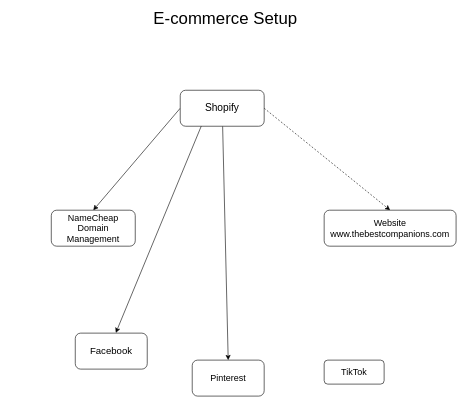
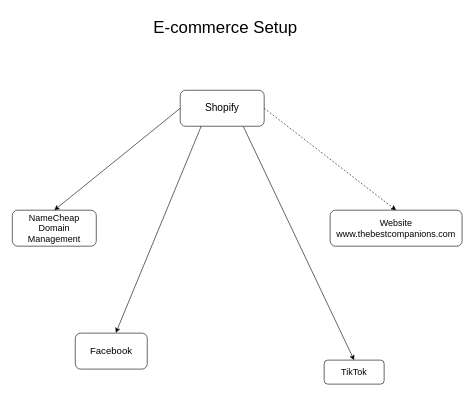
  <mxCell id="0" />
  <mxCell id="1" parent="0" />
  <mxCell id="2" value="" style="group" vertex="1" connectable="0" parent="1"><mxGeometry x="20" y="150" width="750" height="510" as="geometry" /></mxCell>
  <mxCell id="3" style="rounded=0;orthogonalLoop=1;jettySize=auto;html=1;entryX=0.5;entryY=0;entryDx=0;entryDy=0;exitX=0;exitY=0.5;exitDx=0;exitDy=0;" edge="1" parent="2" source="7" target="8"><mxGeometry relative="1" as="geometry" /></mxCell>
  <mxCell id="4" style="rounded=0;orthogonalLoop=1;jettySize=auto;html=1;exitX=1;exitY=0.5;exitDx=0;exitDy=0;entryX=0.5;entryY=0;entryDx=0;entryDy=0;dashed=1;" edge="1" parent="2" source="7" target="9"><mxGeometry relative="1" as="geometry" /></mxCell>
- <mxCell id="5" style="edgeStyle=none;rounded=0;orthogonalLoop=1;jettySize=auto;html=1;entryX=0.5;entryY=0;entryDx=0;entryDy=0;" edge="1" parent="2" source="7" target="11"><mxGeometry relative="1" as="geometry" /></mxCell>
+ <mxCell id="6" style="edgeStyle=none;rounded=0;orthogonalLoop=1;jettySize=auto;html=1;exitX=0.75;exitY=1;exitDx=0;exitDy=0;entryX=0.5;entryY=0;entryDx=0;entryDy=0;" edge="1" parent="2" source="7" target="12"><mxGeometry relative="1" as="geometry" /></mxCell>
  <mxCell id="7" value="&lt;font style=&quot;font-size: 17px;&quot;&gt;Shopify&lt;/font&gt;" style="rounded=1;whiteSpace=wrap;html=1;" vertex="1" parent="2"><mxGeometry x="280" width="140" height="60" as="geometry" /></mxCell>
- <mxCell id="8" value="&lt;font style=&quot;font-size: 15px;&quot;&gt;NameCheap&lt;br&gt;Domain Management&lt;/font&gt;" style="rounded=1;whiteSpace=wrap;html=1;" vertex="1" parent="2"><mxGeometry x="65" y="200" width="140" height="60" as="geometry" /></mxCell>
- <mxCell id="9" value="&lt;font style=&quot;font-size: 15px;&quot;&gt;Website&lt;br&gt;www.thebestcompanions.com&lt;/font&gt;" style="rounded=1;whiteSpace=wrap;html=1;" vertex="1" parent="2"><mxGeometry x="520" y="200" width="220" height="60" as="geometry" /></mxCell>
+ <mxCell id="8" value="&lt;font style=&quot;font-size: 15px;&quot;&gt;NameCheap&lt;br&gt;Domain Management&lt;/font&gt;" style="rounded=1;whiteSpace=wrap;html=1;" vertex="1" parent="2"><mxGeometry y="200" width="140" height="60" as="geometry" /></mxCell>
+ <mxCell id="9" value="&lt;font style=&quot;font-size: 15px;&quot;&gt;Website&lt;br&gt;www.thebestcompanions.com&lt;/font&gt;" style="rounded=1;whiteSpace=wrap;html=1;" vertex="1" parent="2"><mxGeometry x="530" y="200" width="220" height="60" as="geometry" /></mxCell>
  <mxCell id="10" value="&lt;font style=&quot;font-size: 16px;&quot;&gt;Facebook&lt;/font&gt;" style="rounded=1;whiteSpace=wrap;html=1;" vertex="1" parent="2"><mxGeometry x="105" y="405" width="120" height="60" as="geometry" /></mxCell>
- <mxCell id="11" value="&lt;font style=&quot;font-size: 15px;&quot;&gt;Pinterest&lt;/font&gt;" style="rounded=1;whiteSpace=wrap;html=1;" vertex="1" parent="2"><mxGeometry x="300" y="450" width="120" height="60" as="geometry" /></mxCell>
  <mxCell id="12" value="&lt;font style=&quot;font-size: 15px;&quot;&gt;TikTok&lt;/font&gt;" style="rounded=1;whiteSpace=wrap;html=1;" vertex="1" parent="2"><mxGeometry x="520" y="450" width="100" height="40" as="geometry" /></mxCell>
  <mxCell id="13" style="rounded=0;orthogonalLoop=1;jettySize=auto;html=1;exitX=0.25;exitY=1;exitDx=0;exitDy=0;entryX=0.563;entryY=-0.007;entryDx=0;entryDy=0;entryPerimeter=0;" edge="1" parent="2" source="7" target="10"><mxGeometry relative="1" as="geometry" /></mxCell>
- <mxCell id="14" value="&lt;font style=&quot;font-size: 28px;&quot;&gt;E-commerce Setup&lt;/font&gt;" style="text;html=1;align=center;verticalAlign=middle;resizable=0;points=[];autosize=1;strokeColor=none;fillColor=none;" vertex="1" parent="1"><mxGeometry x="245" y="5" width="260" height="50" as="geometry" /></mxCell>
+ <mxCell id="14" value="&lt;font style=&quot;font-size: 28px;&quot;&gt;E-commerce Setup&lt;/font&gt;" style="text;html=1;align=center;verticalAlign=middle;resizable=0;points=[];autosize=1;strokeColor=none;fillColor=none;" vertex="1" parent="1"><mxGeometry x="245" y="20" width="260" height="50" as="geometry" /></mxCell>
